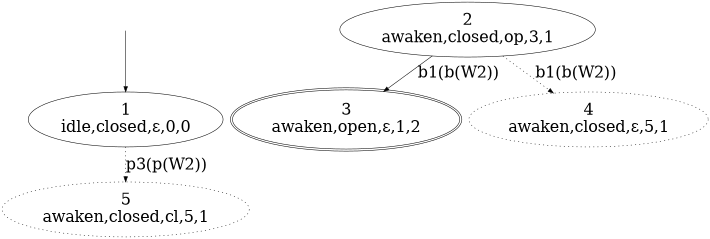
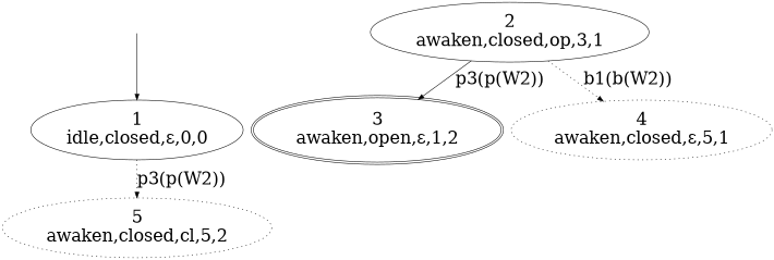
  digraph {
    rankdir=TB
    ranksep=0.4
    node [fontsize=30 shape=ellipse]
    edge [fontsize=30]
    n1 [label="1\nidle,closed,&epsilon;,0,0"]
-   n2 [label="5\nawaken,closed,cl,5,1" style=dotted]
+   n2 [label="5\nawaken,closed,cl,5,2" style=dotted]
    n3 [label="2\nawaken,closed,op,3,1"]
    n4 [label="3\nawaken,open,&epsilon;,1,2" peripheries=2]
    n5 [label="4\nawaken,closed,&epsilon;,5,1" style=dotted]
    start [color=white fontcolor=white shape=point fontsize=""]
    n1 -> n2 [label="p3(p(W2))" style=dotted]
-   n3 -> n4 [label="b1(b(W2))"]
+   n3 -> n4 [label="p3(p(W2))"]
    n3 -> n5 [label="b1(b(W2))" style=dotted]
    start -> n1 [fontsize=""]
  }
